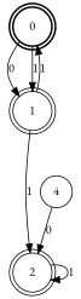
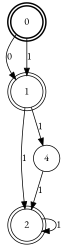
  digraph {
    fontname="EB Garamond"
    node [fontname="EB Garamond" peripheries=2 shape=circle]
    edge [fontname="EB Garamond"]
    0 [style=bold]
    1
    2
    4 [peripheries=""]
    0 -> 1 [label=0]
    0 -> 1 [label=1]
-   1 -> 0 [label=1]
+   1 -> 4 [label=1]
    1 -> 2 [label=1]
    2 -> 2 [label=1]
-   4 -> 2 [label=0]
+   4 -> 2 [label=1]
  }
